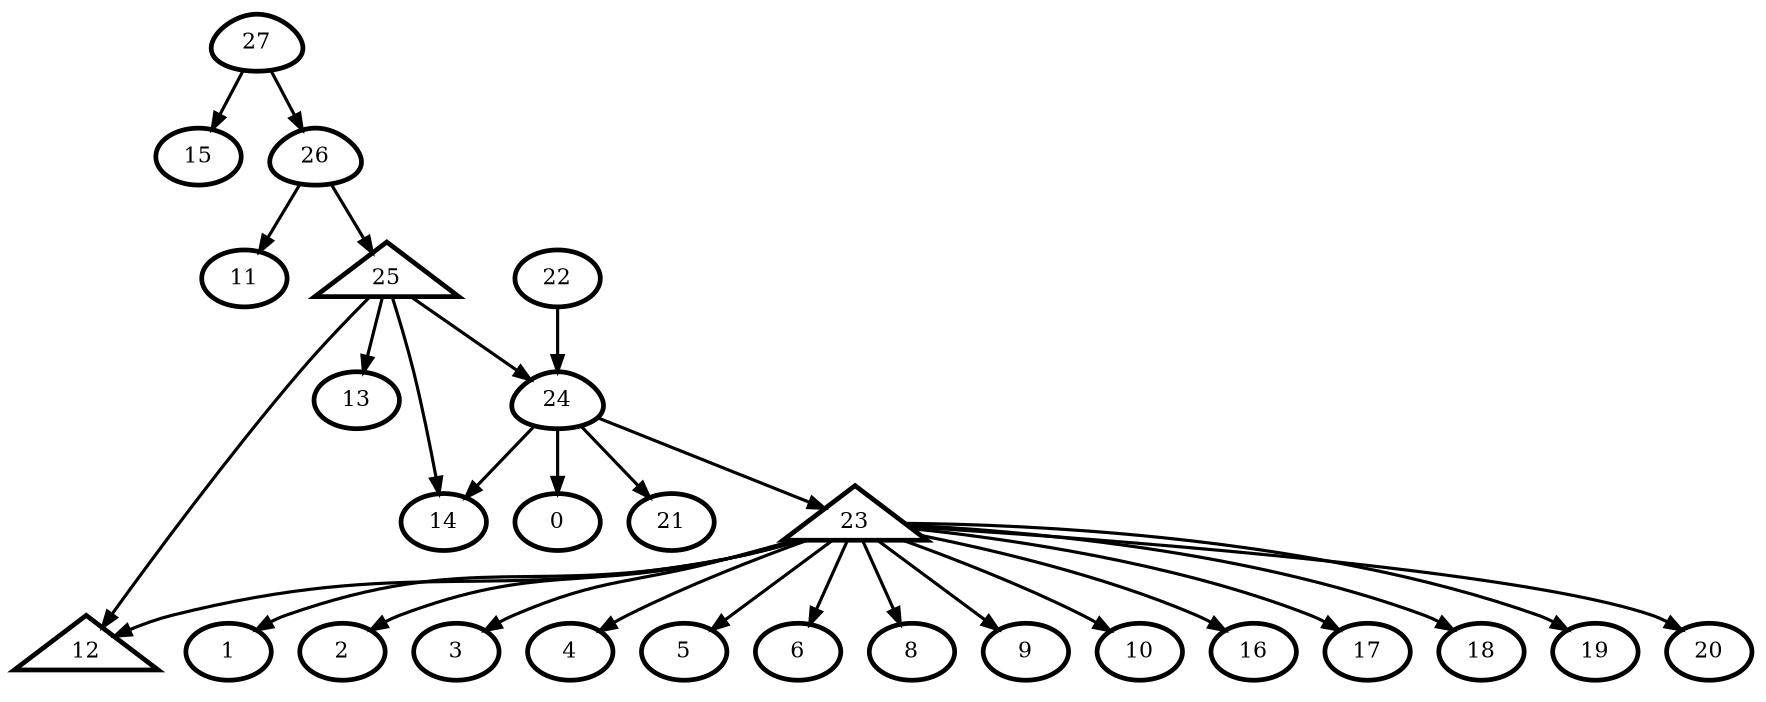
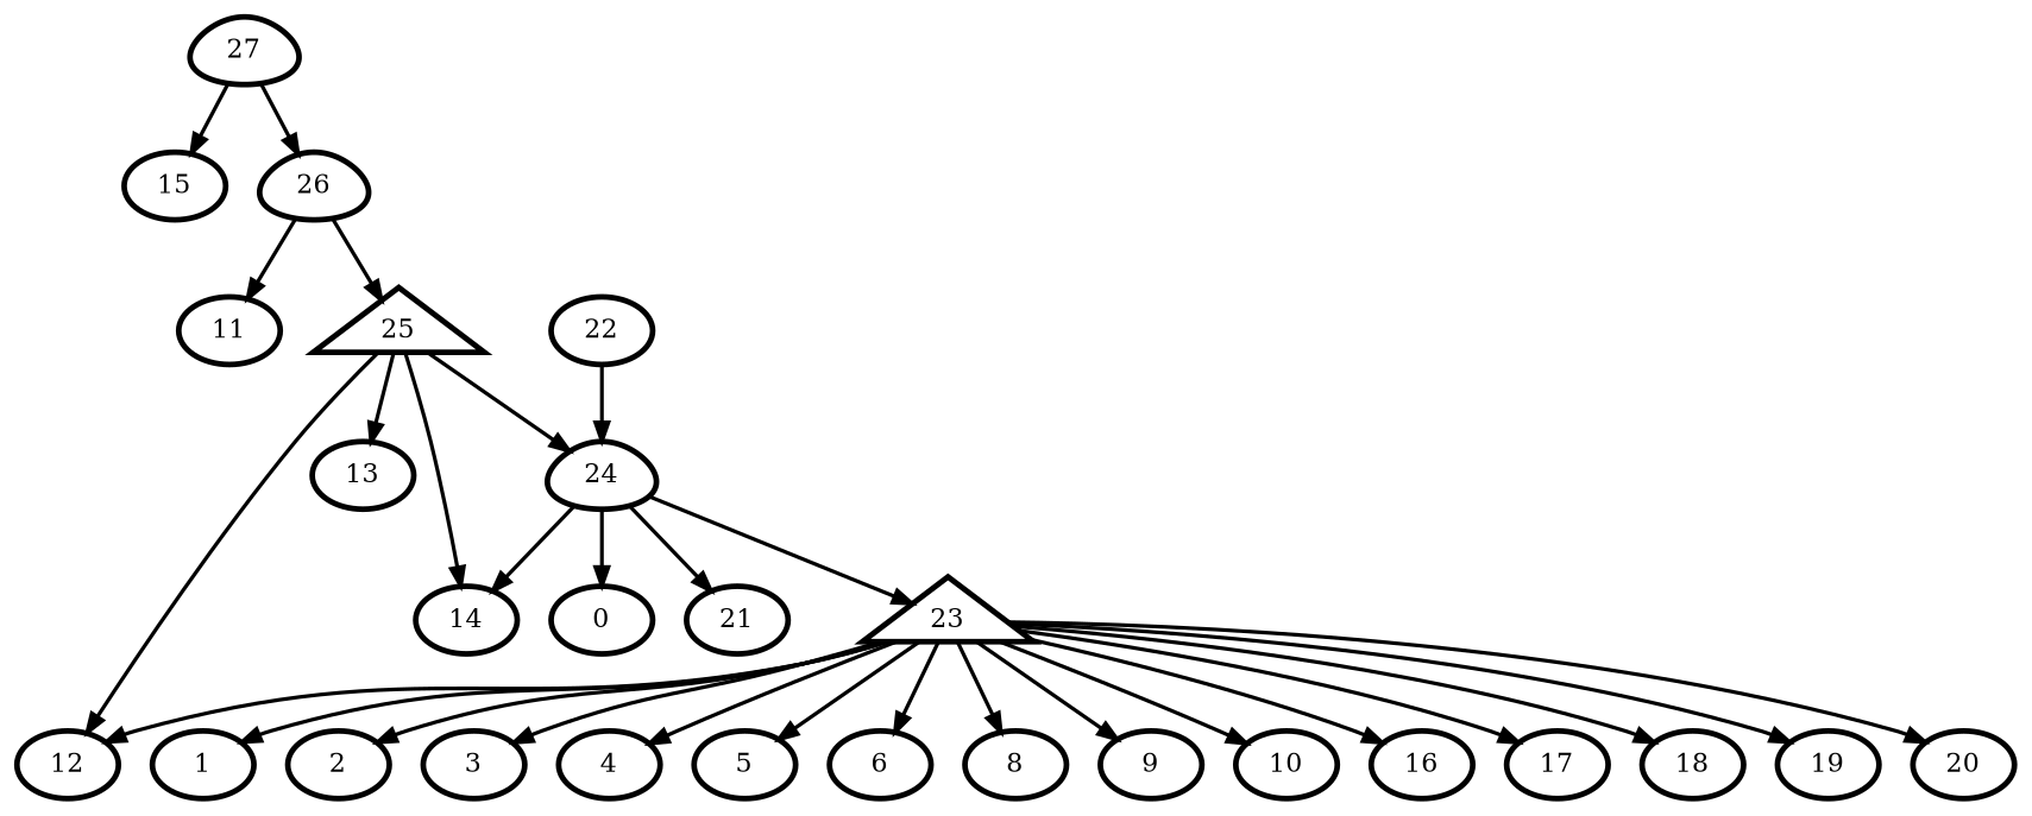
  digraph {
    node [penwidth=3]
    edge [penwidth=2]
    n1 [label=0]
    n2 [label=1]
    n3 [label=2]
    n4 [label=3]
    n5 [label=4]
    n6 [label=5]
    n7 [label=6]
    n8 [label=8]
    n9 [label=9]
    n10 [label=10]
    n11 [label=11]
-   n12 [label=12 shape=triangle]
+   n12 [label=12]
    n13 [label=13]
    n14 [label=14]
    n15 [label=15]
    n16 [label=16]
    n17 [label=17]
    n18 [label=18]
    n19 [label=19]
    n20 [label=20]
    n21 [label=21]
    n22 [label=22]
    n23 [label=24 shape=egg]
    n24 [label=23 shape=triangle]
    n25 [label=26 shape=egg]
    n26 [label=25 shape=triangle]
    n27 [label=27 shape=egg]
    n22 -> n23
    n23 -> n1
    n23 -> n14
    n23 -> n21
    n23 -> n24
    n24 -> n2
    n24 -> n3
    n24 -> n4
    n24 -> n5
    n24 -> n6
    n24 -> n7
    n24 -> n8
    n24 -> n9
    n24 -> n10
    n24 -> n12
    n24 -> n16
    n24 -> n17
    n24 -> n18
    n24 -> n19
    n24 -> n20
    n25 -> n11
    n25 -> n26
    n26 -> n12
    n26 -> n13
    n26 -> n14
    n26 -> n23
    n27 -> n15
    n27 -> n25
  }
